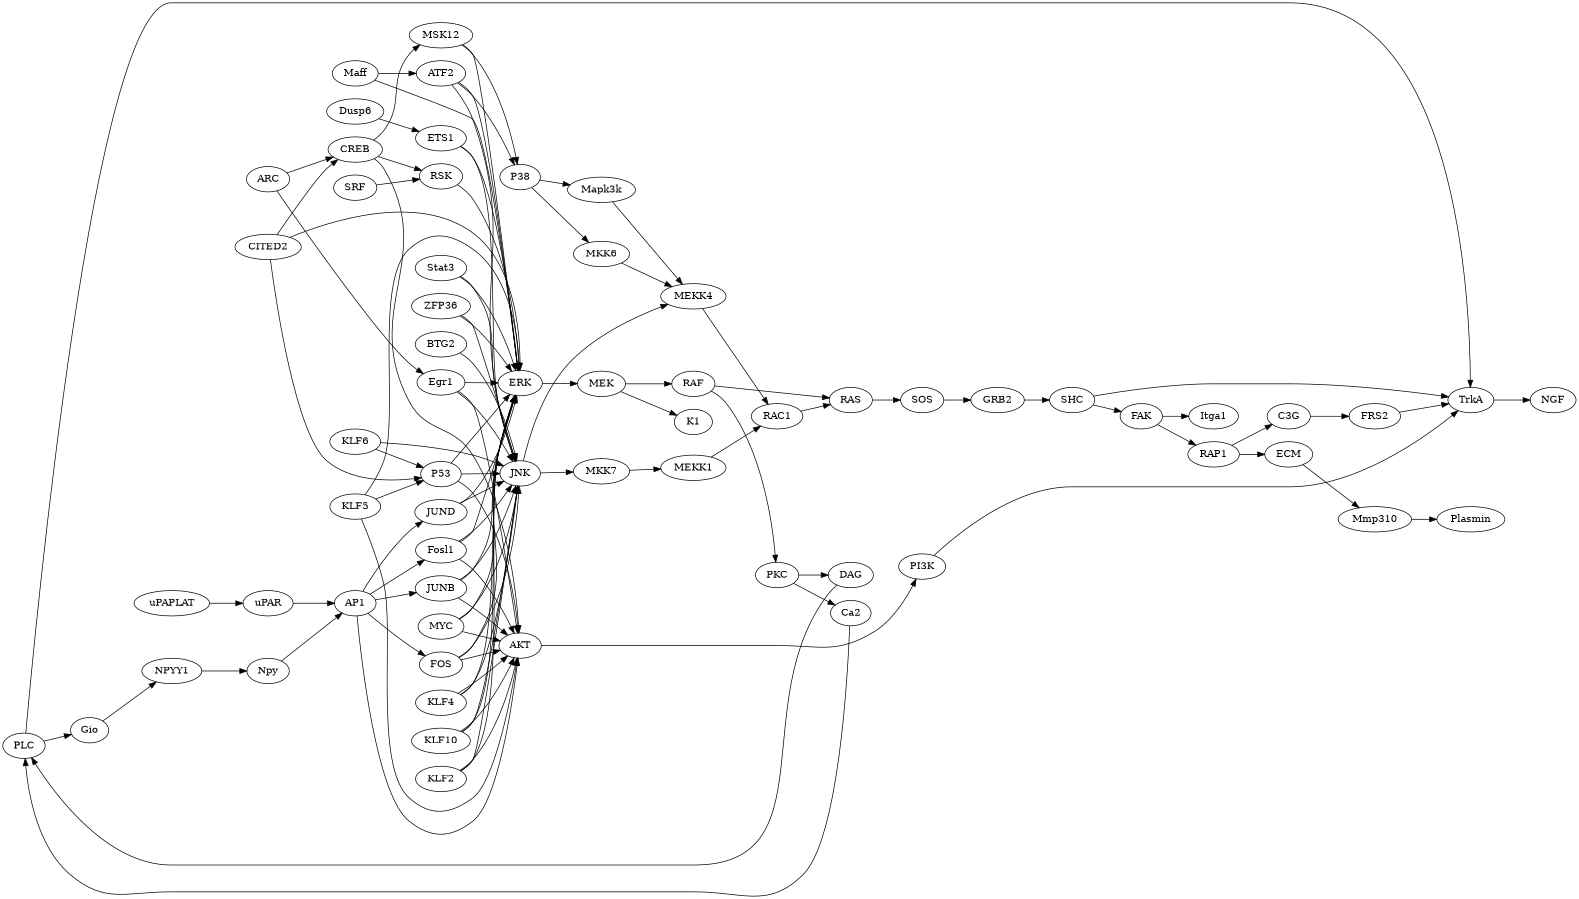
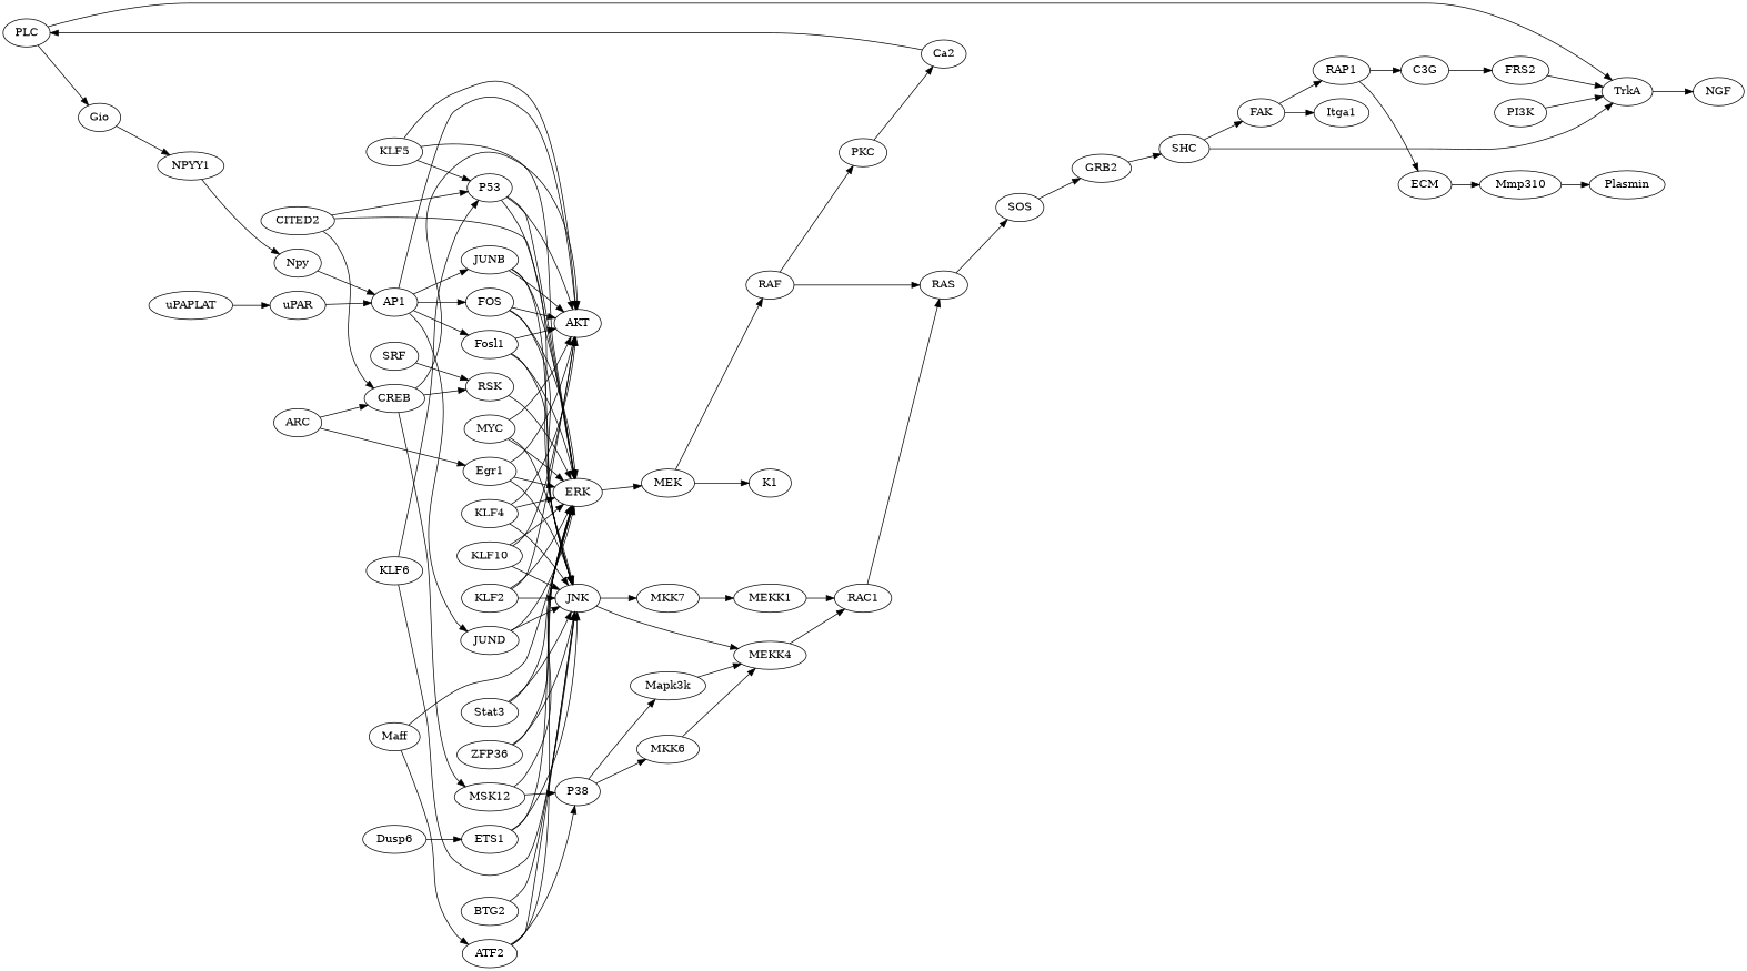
  digraph {
    rankdir=LR
    PLC [height=0.5 width=0.83048]
    TrkA [height=0.5 width=0.9027]
    Gio [height=0.5 width=0.75]
    NGF [height=0.5 width=0.9027]
    NPYY1 [height=0.5 width=1.1735]
    Npy [height=0.5 width=0.83048]
    AP1 [height=0.5 width=0.81243]
    Mmp310 [height=0.5 width=1.4443]
    Plasmin [height=0.5 width=1.336]
    uPAPLAT [height=0.5 width=1.4804]
    uPAR [height=0.5 width=0.99297]
    ETS1 [height=0.5 width=0.99297]
    JNK [height=0.5 width=0.79437]
    ERK [height=0.5 width=0.86659]
    MKK7 [height=0.5 width=1.1013]
    MEKK4 [height=0.5 width=1.2818]
    MEK [height=0.5 width=0.93881]
    MEKK1 [height=0.5 width=1.2818]
    RAC1 [height=0.5 width=1.011]
    K1 [height=0.5 width=0.75]
    RAF [height=0.5 width=0.84854]
    RAS [height=0.5 width=0.84854]
    PKC [height=0.5 width=0.84854]
    FRS2 [height=0.5 width=1.011]
    SOS [height=0.5 width=0.84854]
    ARC [height=0.5 width=0.84854]
    CREB [height=0.5 width=1.0652]
    Egr1 [height=0.5 width=0.93881]
    AKT [height=0.5 width=0.83048]
    RSK [height=0.5 width=0.84854]
    MSK12 [height=0.5 width=1.2457]
    PI3K [height=0.5 width=0.92075]
    P38 [height=0.5 width=0.79437]
    MKK6 [height=0.5 width=1.1013]
    Mapk3k [height=0.5 width=1.336]
-   DAG [height=0.5 width=0.88464]
    Ca2 [height=0.5 width=0.79437]
    Dusp6 [height=0.5 width=1.1193]
    Itga1 [height=0.5 width=0.97491]
    ECM [height=0.5 width=0.93881]
    Fosl1 [height=0.5 width=0.99297]
    JUNB [height=0.5 width=1.011]
    FOS [height=0.5 width=0.84854]
    JUND [height=0.5 width=1.0291]
    MYC [height=0.5 width=0.9027]
    ATF2 [height=0.5 width=0.97491]
    C3G [height=0.5 width=0.84854]
    SRF [height=0.5 width=0.84854]
    CITED2 [height=0.5 width=1.2999]
    P53 [height=0.5 width=0.79437]
    RAP1 [height=0.5 width=1.011]
    GRB2 [height=0.5 width=1.0471]
    SHC [height=0.5 width=0.88464]
    FAK [height=0.5 width=0.83048]
    KLF4 [height=0.5 width=0.99297]
    KLF10 [height=0.5 width=1.1555]
    Stat3 [height=0.5 width=1.011]
    KLF5 [height=0.5 width=0.99297]
    BTG2 [height=0.5 width=1.011]
    KLF6 [height=0.5 width=0.99297]
    Maff [height=0.5 width=0.9027]
    KLF2 [height=0.5 width=0.99297]
    ZFP36 [height=0.5 width=1.1555]
    PLC -> TrkA
    PLC -> Gio
    TrkA -> NGF
    Gio -> NPYY1
    NPYY1 -> Npy
    Npy -> AP1
    AP1 -> AKT
    AP1 -> Fosl1
    AP1 -> JUNB
    AP1 -> FOS
    AP1 -> JUND
    Mmp310 -> Plasmin
    uPAPLAT -> uPAR
    uPAR -> AP1
    ETS1 -> JNK
    ETS1 -> ERK
    JNK -> MKK7
    JNK -> MEKK4
    ERK -> MEK
    MKK7 -> MEKK1
    MEKK4 -> RAC1
    MEK -> K1
    MEK -> RAF
    MEKK1 -> RAC1
    RAC1 -> RAS
    RAF -> RAS
    RAF -> PKC
    RAS -> SOS
-   PKC -> DAG
    PKC -> Ca2
    FRS2 -> TrkA
    SOS -> GRB2
    ARC -> CREB
    ARC -> Egr1
    CREB -> AKT
    CREB -> RSK
    CREB -> MSK12
    Egr1 -> JNK
    Egr1 -> ERK
    Egr1 -> AKT
-   AKT -> PI3K
    RSK -> ERK
    MSK12 -> ERK
    MSK12 -> P38
    PI3K -> TrkA
    P38 -> MKK6
    P38 -> Mapk3k
    MKK6 -> MEKK4
    Mapk3k -> MEKK4
-   DAG -> PLC
    Ca2 -> PLC
    Dusp6 -> ETS1
    ECM -> Mmp310
    Fosl1 -> JNK
    Fosl1 -> ERK
    Fosl1 -> AKT
    JUNB -> JNK
    JUNB -> ERK
    JUNB -> AKT
    FOS -> JNK
    FOS -> ERK
    FOS -> AKT
    JUND -> JNK
    JUND -> ERK
    MYC -> JNK
    MYC -> ERK
    MYC -> AKT
    ATF2 -> JNK
    ATF2 -> ERK
    ATF2 -> P38
    C3G -> FRS2
    SRF -> RSK
    CITED2 -> ERK
    CITED2 -> CREB
    CITED2 -> P53
    P53 -> JNK
    P53 -> ERK
    P53 -> AKT
    RAP1 -> ECM
    RAP1 -> C3G
    GRB2 -> SHC
    SHC -> TrkA
    SHC -> FAK
    FAK -> Itga1
    FAK -> RAP1
    KLF4 -> JNK
    KLF4 -> ERK
    KLF4 -> AKT
    KLF10 -> JNK
    KLF10 -> ERK
    KLF10 -> AKT
    Stat3 -> JNK
    Stat3 -> ERK
    KLF5 -> ERK
    KLF5 -> AKT
    KLF5 -> P53
    BTG2 -> JNK
    KLF6 -> JNK
    KLF6 -> P53
    Maff -> ERK
    Maff -> ATF2
    KLF2 -> JNK
    KLF2 -> ERK
    KLF2 -> AKT
    ZFP36 -> JNK
    ZFP36 -> ERK
  }
